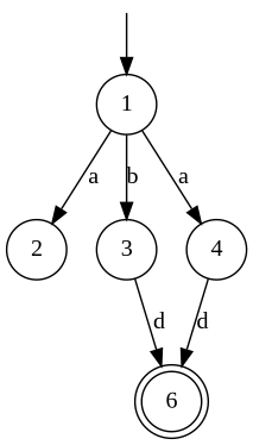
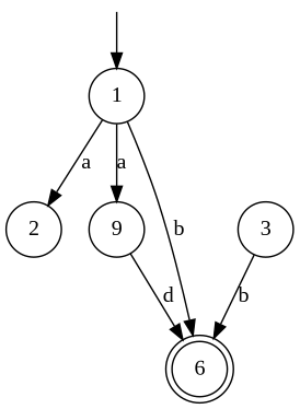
  digraph {
    fontname="Liberation Serif"
    node [color=black fontcolor=black fontname="Liberation Serif" shape=circle]
    edge [fontname="Liberation Serif"]
    start [color=white fontcolor=white shape=point]
    1
    2
    3
-   4
+   4 [label=9]
    6 [shape=doublecircle]
    start -> 1
    1 -> 2 [label=a]
-   1 -> 3 [label=b]
+   1 -> 6 [label=b]
    1 -> 4 [label=a]
-   3 -> 6 [label=d]
+   3 -> 6 [label=b]
    4 -> 6 [label=d]
  }
